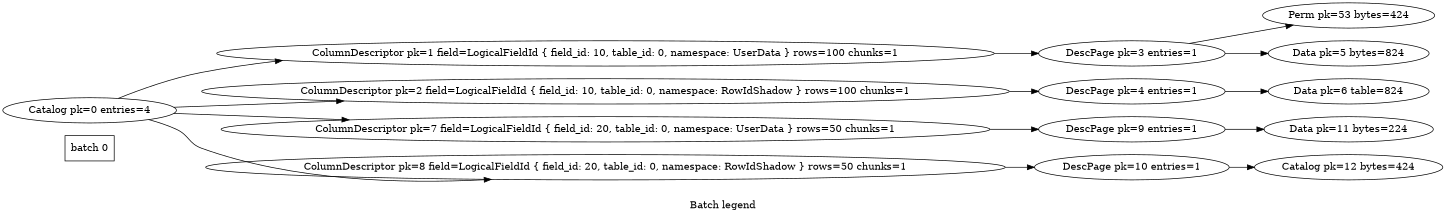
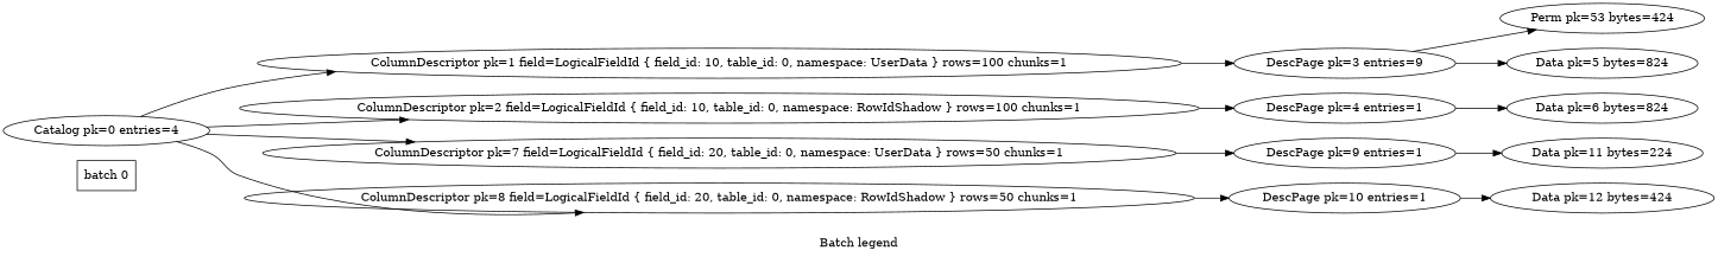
  digraph {
    label="Batch legend"
    rankdir=LR
    node [fillcolor=white style=filled]
    n1 [label="batch 0" shape=box]
    n2 [label="Catalog pk=0 entries=4"]
    n3 [label="ColumnDescriptor pk=1 field=LogicalFieldId { field_id: 10, table_id: 0, namespace: UserData } rows=100 chunks=1"]
    n4 [label="ColumnDescriptor pk=2 field=LogicalFieldId { field_id: 10, table_id: 0, namespace: RowIdShadow } rows=100 chunks=1"]
    n5 [label="ColumnDescriptor pk=7 field=LogicalFieldId { field_id: 20, table_id: 0, namespace: UserData } rows=50 chunks=1"]
    n6 [label="ColumnDescriptor pk=8 field=LogicalFieldId { field_id: 20, table_id: 0, namespace: RowIdShadow } rows=50 chunks=1"]
-   n7 [label="DescPage pk=3 entries=1"]
+   n7 [label="DescPage pk=3 entries=9"]
    n8 [label="DescPage pk=4 entries=1"]
    n9 [label="DescPage pk=9 entries=1"]
    n10 [label="DescPage pk=10 entries=1"]
    n11 [label="Perm pk=53 bytes=424"]
    n12 [label="Data pk=5 bytes=824"]
-   n13 [label="Data pk=6 table=824"]
+   n13 [label="Data pk=6 bytes=824"]
    n14 [label="Data pk=11 bytes=224"]
-   n15 [label="Catalog pk=12 bytes=424"]
+   n15 [label="Data pk=12 bytes=424"]
    subgraph cluster_1 {
    }
    n2 -> n3
    n2 -> n4
    n2 -> n5
    n2 -> n6
    n3 -> n7
    n4 -> n8
    n5 -> n9
    n6 -> n10
    n7 -> n11
    n7 -> n12
    n8 -> n13
    n9 -> n14
    n10 -> n15
  }
